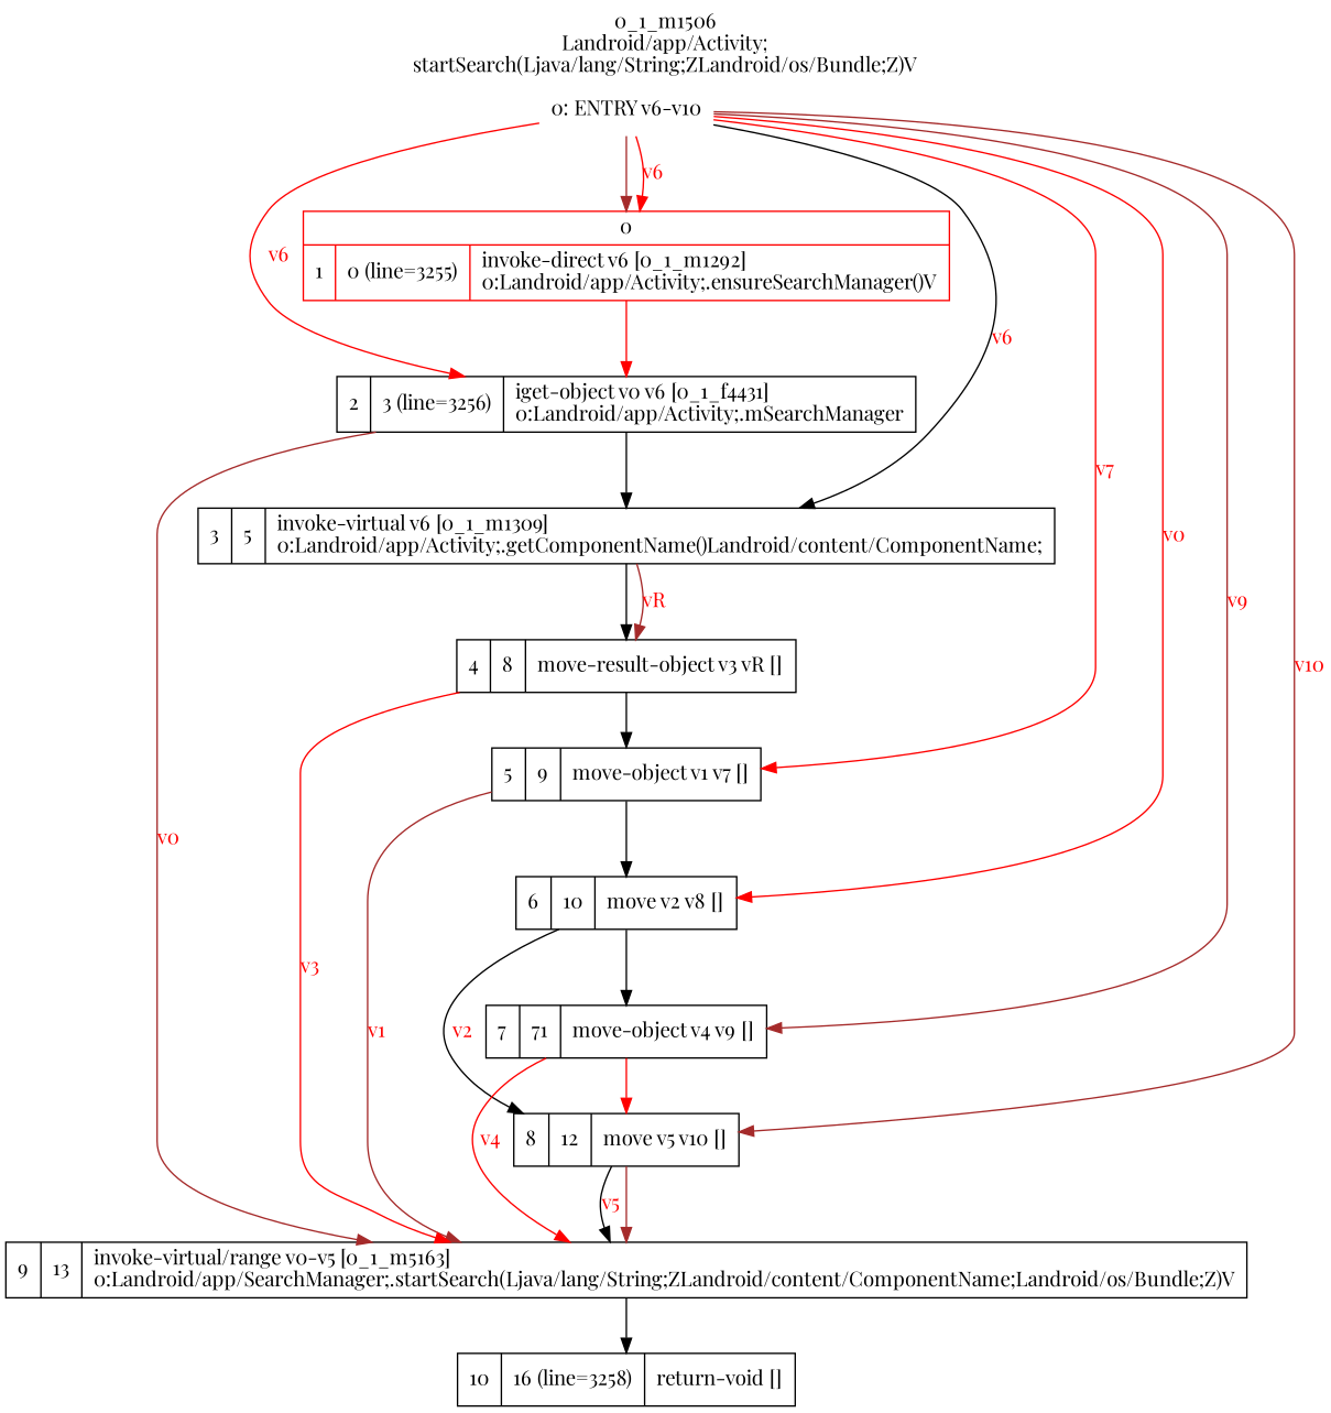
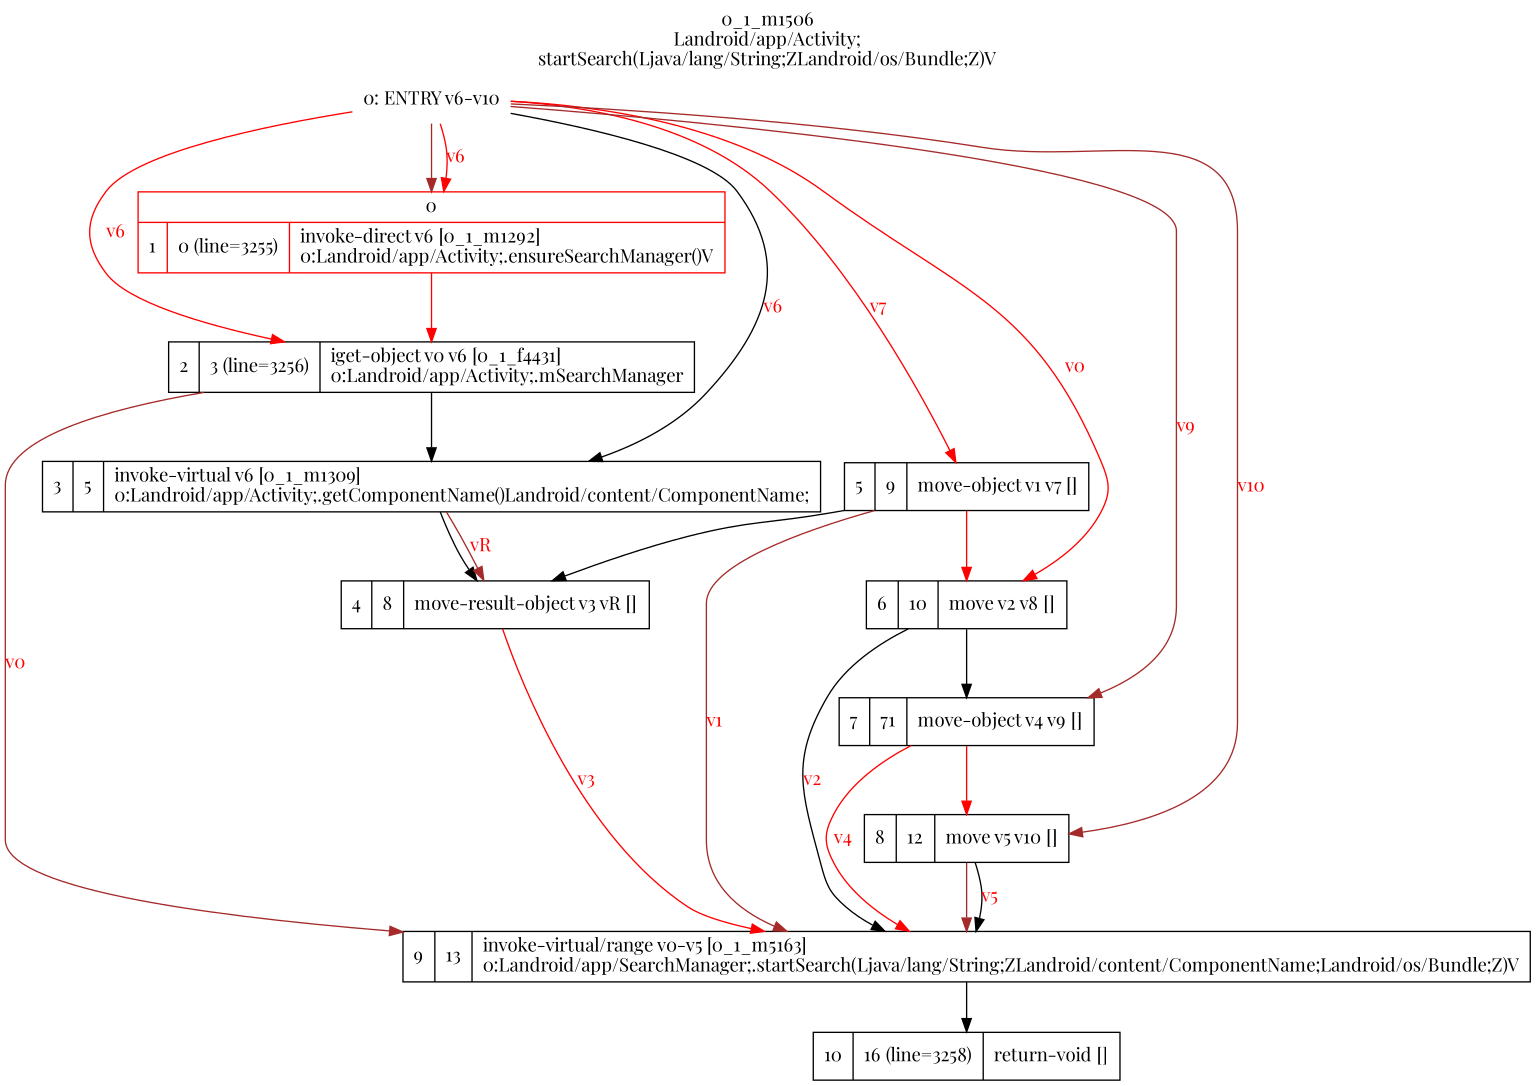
  digraph {
    fontname="Playfair Display"
    label="0_1_m1506\nLandroid/app/Activity;\nstartSearch(Ljava/lang/String;ZLandroid/os/Bundle;Z)V"
    labelloc=t
    rankdir=UD
    node [fontname="Playfair Display" shape=record]
    edge [color=red fontcolor=red fontname="Playfair Display"]
    n1 [label="0: ENTRY v6-v10" shape=plaintext]
    n2 [color=red label="{0|{1|0 (line=3255)|invoke-direct v6 [0_1_m1292]\l0:Landroid/app/Activity;.ensureSearchManager()V\l}}"]
    n3 [label="2|3 (line=3256)|iget-object v0 v6 [0_1_f4431]\l0:Landroid/app/Activity;.mSearchManager\l"]
    n4 [label="3|5|invoke-virtual v6 [0_1_m1309]\l0:Landroid/app/Activity;.getComponentName()Landroid/content/ComponentName;\l"]
    n5 [label="5|9|move-object v1 v7 []\l"]
    n6 [label="6|10|move v2 v8 []\l"]
    n7 [label="7|71|move-object v4 v9 []\l"]
    n8 [label="8|12|move v5 v10 []\l"]
    n9 [label="9|13|invoke-virtual/range v0-v5 [0_1_m5163]\l0:Landroid/app/SearchManager;.startSearch(Ljava/lang/String;ZLandroid/content/ComponentName;Landroid/os/Bundle;Z)V\l"]
    n10 [label="4|8|move-result-object v3 vR []\l"]
    n11 [label="10|16 (line=3258)|return-void []\l"]
    n1 -> n2 [color=brown fontcolor=blue weight=100]
    n1 -> n2 [label=v6]
    n1 -> n3 [label=v6]
    n1 -> n4 [color=black label=v6]
    n1 -> n5 [label=v7]
    n1 -> n6 [label=v0]
    n1 -> n7 [color=brown label=v9]
    n1 -> n8 [color=brown label=v10]
    n2 -> n3 [fontcolor=blue weight=100]
    n3 -> n4 [color=black fontcolor=blue weight=100]
    n3 -> n9 [color=brown label=v0]
    n4 -> n10 [color=black fontcolor=blue weight=100]
    n4 -> n10 [color=brown label=vR]
-   n5 -> n6 [color=black fontcolor=blue weight=100]
+   n5 -> n6 [fontcolor=blue weight=100]
    n5 -> n9 [color=brown label=v1]
    n6 -> n7 [color=black fontcolor=blue weight=100]
-   n6 -> n8 [color=black label=v2]
+   n6 -> n9 [color=black label=v2]
    n7 -> n8 [fontcolor=blue weight=100]
    n7 -> n9 [label=v4]
    n8 -> n9 [color=brown fontcolor=blue weight=100]
    n8 -> n9 [color=black label=v5]
    n9 -> n11 [color=black fontcolor=blue weight=100]
-   n10 -> n5 [color=black fontcolor=blue weight=100]
+   n5 -> n10 [color=black fontcolor=blue weight=100]
    n10 -> n9 [label=v3]
  }
